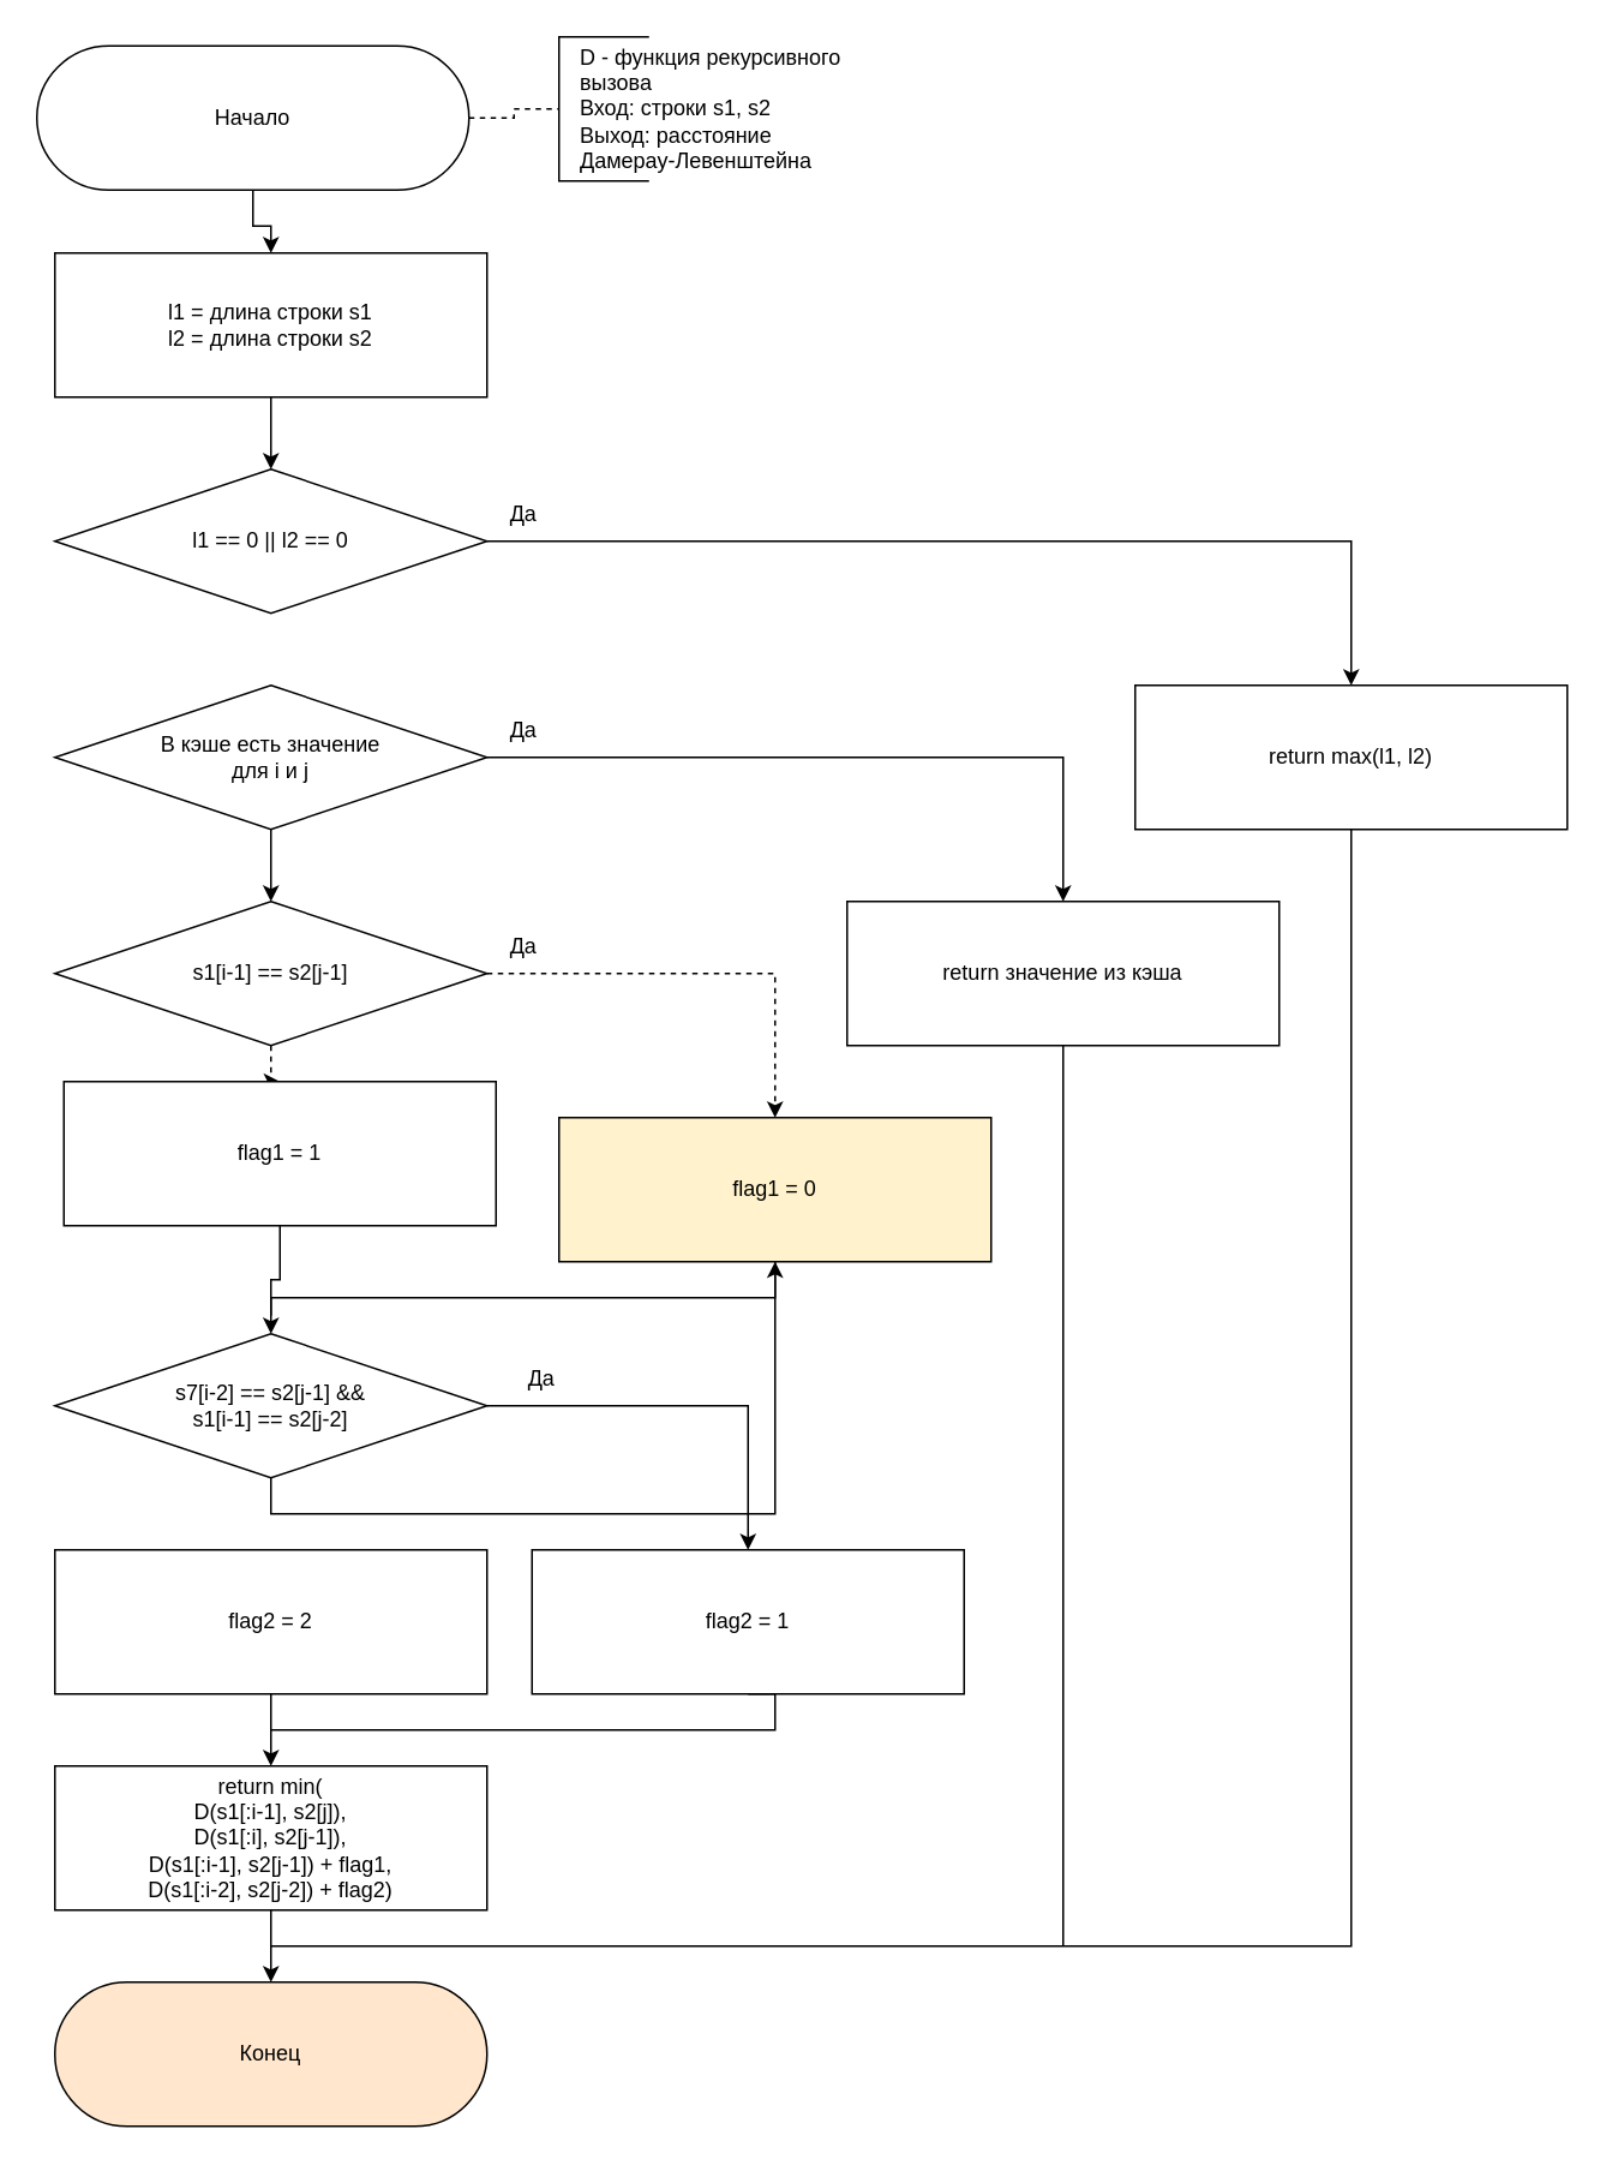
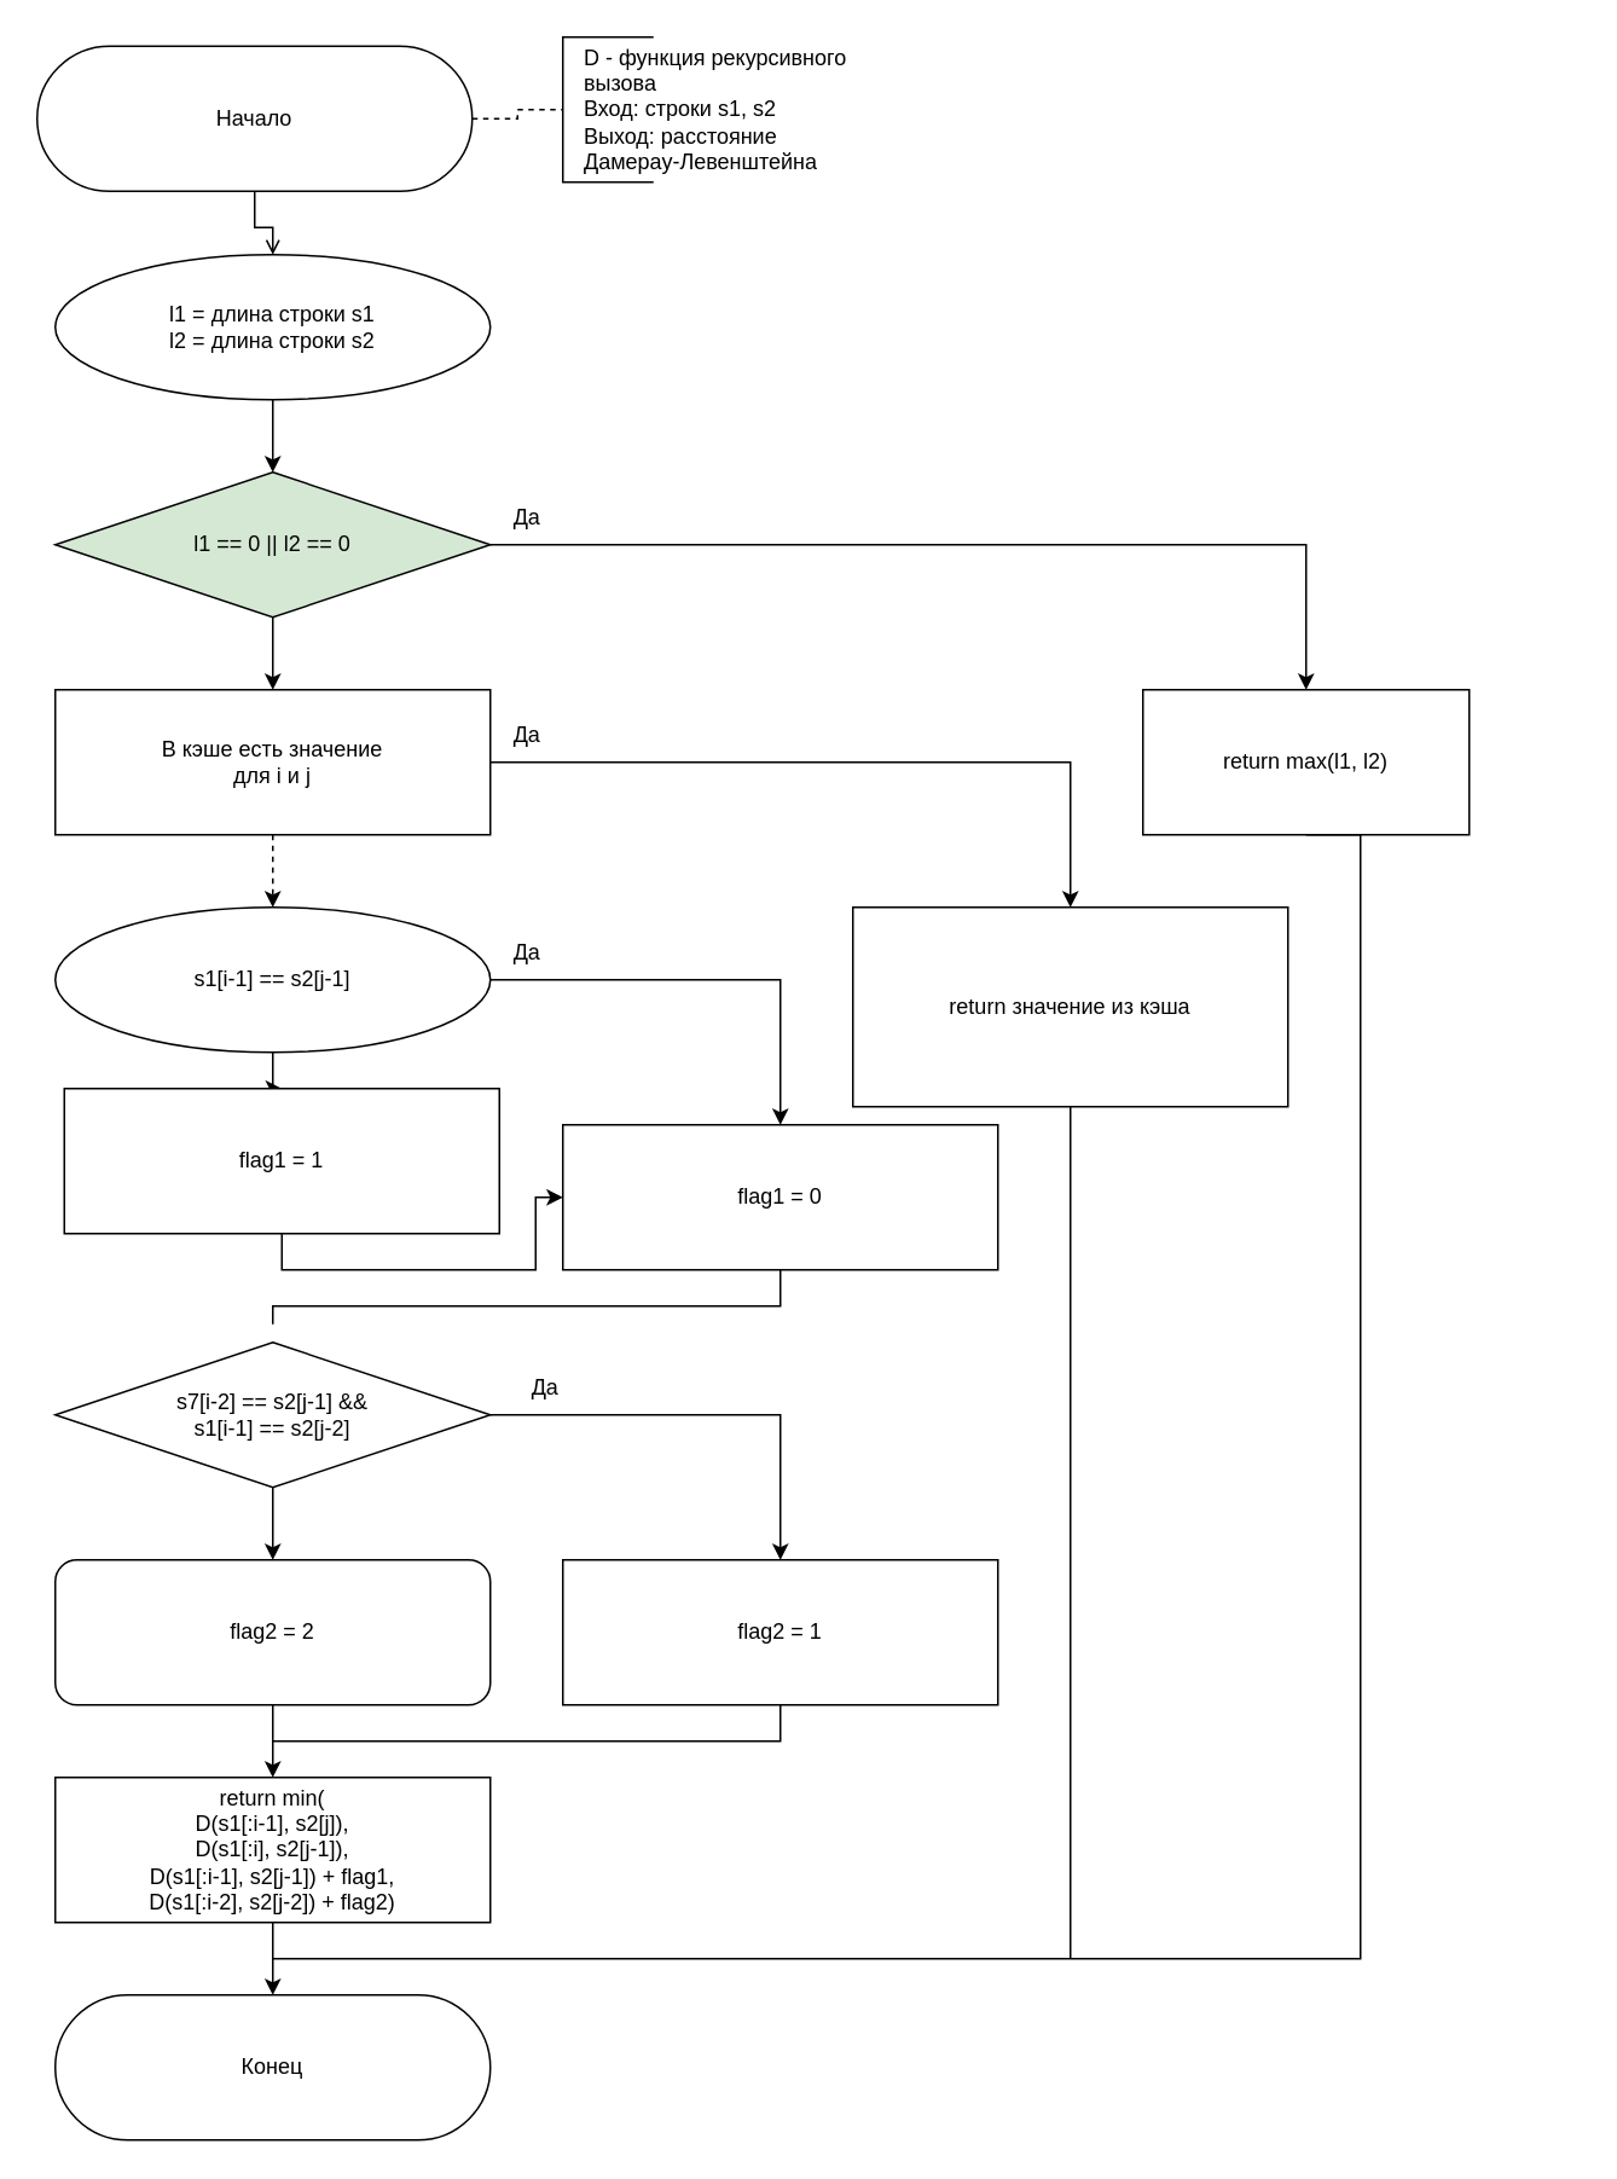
  <mxCell id="0" />
  <mxCell id="1" parent="0" />
- <mxCell id="2" style="edgeStyle=orthogonalEdgeStyle;rounded=0;orthogonalLoop=1;jettySize=auto;html=1;entryX=0.5;entryY=0;entryDx=0;entryDy=0;endArrow=classic;endFill=1;" edge="1" parent="1" source="4" target="6"><mxGeometry relative="1" as="geometry" /></mxCell>
+ <mxCell id="2" style="edgeStyle=orthogonalEdgeStyle;rounded=0;orthogonalLoop=1;jettySize=auto;html=1;entryX=0.5;entryY=0;entryDx=0;entryDy=0;endArrow=open;endFill=1;" edge="1" parent="1" source="4" target="6"><mxGeometry relative="1" as="geometry" /></mxCell>
  <mxCell id="3" style="edgeStyle=orthogonalEdgeStyle;rounded=0;orthogonalLoop=1;jettySize=auto;html=1;exitX=1;exitY=0.5;exitDx=0;exitDy=0;entryX=0;entryY=0.5;entryDx=0;entryDy=0;entryPerimeter=0;endArrow=none;endFill=0;dashed=1;" edge="1" parent="1" source="4" target="7"><mxGeometry relative="1" as="geometry" /></mxCell>
  <mxCell id="4" value="Начало" style="rounded=1;whiteSpace=wrap;html=1;shadow=0;arcSize=50;" vertex="1" parent="1"><mxGeometry x="20" y="25" width="240" height="80" as="geometry" /></mxCell>
  <mxCell id="5" style="edgeStyle=orthogonalEdgeStyle;rounded=0;orthogonalLoop=1;jettySize=auto;html=1;exitX=0.5;exitY=1;exitDx=0;exitDy=0;entryX=0.5;entryY=0;entryDx=0;entryDy=0;endArrow=classic;endFill=1;" edge="1" parent="1" source="6"><mxGeometry relative="1" as="geometry"><mxPoint x="150" y="260" as="targetPoint" /></mxGeometry></mxCell>
- <mxCell id="6" value="l1 = длина строки s1&lt;br&gt;l2 = длина строки s2" style="rounded=0;whiteSpace=wrap;html=1;shadow=0;" vertex="1" parent="1"><mxGeometry x="30" y="140" width="240" height="80" as="geometry" /></mxCell>
+ <mxCell id="6" value="l1 = длина строки s1&lt;br&gt;l2 = длина строки s2" style="ellipse;whiteSpace=wrap;html=1;shadow=0;" vertex="1" parent="1"><mxGeometry x="30" y="140" width="240" height="80" as="geometry" /></mxCell>
  <mxCell id="7" value="" style="strokeWidth=1;html=1;shape=mxgraph.flowchart.annotation_1;align=left;pointerEvents=1;rounded=0;shadow=0;" vertex="1" parent="1"><mxGeometry x="310" y="20" width="50" height="80" as="geometry" /></mxCell>
  <mxCell id="8" value="D - функция рекурсивного вызова&lt;br&gt;Вход: строки s1, s2&lt;br&gt;Выход: расстояние Дамерау-Левенштейна" style="text;html=1;strokeColor=none;fillColor=none;align=left;verticalAlign=middle;whiteSpace=wrap;rounded=0;" vertex="1" parent="1"><mxGeometry x="320" y="20" width="160" height="80" as="geometry" /></mxCell>
  <mxCell id="9" style="edgeStyle=orthogonalEdgeStyle;rounded=0;orthogonalLoop=1;jettySize=auto;html=1;exitX=1;exitY=0.5;exitDx=0;exitDy=0;entryX=0.5;entryY=0;entryDx=0;entryDy=0;startArrow=none;startFill=0;endArrow=classic;endFill=1;" edge="1" parent="1" source="11" target="16"><mxGeometry relative="1" as="geometry" /></mxCell>
- <mxCell id="11" value="l1 == 0 || l2 == 0" style="rhombus;whiteSpace=wrap;html=1;rounded=0;shadow=0;" vertex="1" parent="1"><mxGeometry x="30" y="260" width="240" height="80" as="geometry" /></mxCell>
- <mxCell id="12" style="edgeStyle=orthogonalEdgeStyle;rounded=0;orthogonalLoop=1;jettySize=auto;html=1;exitX=1;exitY=0.5;exitDx=0;exitDy=0;startArrow=none;startFill=0;endArrow=classic;endFill=1;dashed=1;" edge="1" parent="1" source="14" target="18"><mxGeometry relative="1" as="geometry" /></mxCell>
- <mxCell id="13" style="edgeStyle=orthogonalEdgeStyle;rounded=0;orthogonalLoop=1;jettySize=auto;html=1;entryX=0.5;entryY=0;entryDx=0;entryDy=0;startArrow=none;startFill=0;endArrow=classic;endFill=1;dashed=1;" edge="1" parent="1" source="14" target="20"><mxGeometry relative="1" as="geometry" /></mxCell>
- <mxCell id="14" value="s1[i-1] == s2[j-1]" style="rhombus;whiteSpace=wrap;html=1;rounded=0;shadow=0;" vertex="1" parent="1"><mxGeometry x="30" y="500" width="240" height="80" as="geometry" /></mxCell>
+ <mxCell id="10" style="edgeStyle=orthogonalEdgeStyle;rounded=0;orthogonalLoop=1;jettySize=auto;html=1;startArrow=none;startFill=0;endArrow=classic;endFill=1;" edge="1" parent="1" source="11" target="36"><mxGeometry relative="1" as="geometry" /></mxCell>
+ <mxCell id="11" value="l1 == 0 || l2 == 0" style="rhombus;whiteSpace=wrap;html=1;rounded=0;shadow=0;fillColor=#d5e8d4;" vertex="1" parent="1"><mxGeometry x="30" y="260" width="240" height="80" as="geometry" /></mxCell>
+ <mxCell id="12" style="edgeStyle=orthogonalEdgeStyle;rounded=0;orthogonalLoop=1;jettySize=auto;html=1;exitX=1;exitY=0.5;exitDx=0;exitDy=0;startArrow=none;startFill=0;endArrow=classic;endFill=1;" edge="1" parent="1" source="14" target="18"><mxGeometry relative="1" as="geometry" /></mxCell>
+ <mxCell id="13" style="edgeStyle=orthogonalEdgeStyle;rounded=0;orthogonalLoop=1;jettySize=auto;html=1;entryX=0.5;entryY=0;entryDx=0;entryDy=0;startArrow=none;startFill=0;endArrow=classic;endFill=1;" edge="1" parent="1" source="14" target="20"><mxGeometry relative="1" as="geometry" /></mxCell>
+ <mxCell id="14" value="s1[i-1] == s2[j-1]" style="ellipse;whiteSpace=wrap;html=1;shadow=0;" vertex="1" parent="1"><mxGeometry x="30" y="500" width="240" height="80" as="geometry" /></mxCell>
  <mxCell id="15" style="edgeStyle=orthogonalEdgeStyle;rounded=0;orthogonalLoop=1;jettySize=auto;html=1;startArrow=none;startFill=0;endArrow=none;endFill=0;exitX=0.5;exitY=1;exitDx=0;exitDy=0;" edge="1" parent="1" source="16"><mxGeometry relative="1" as="geometry"><mxPoint x="150" y="1080" as="targetPoint" /><mxPoint x="590" y="580" as="sourcePoint" /><Array as="points"><mxPoint x="750" y="1080" /></Array></mxGeometry></mxCell>
- <mxCell id="16" value="return max(l1, l2)" style="rounded=0;whiteSpace=wrap;html=1;shadow=0;" vertex="1" parent="1"><mxGeometry x="630" y="380" width="240" height="80" as="geometry" /></mxCell>
+ <mxCell id="16" value="return max(l1, l2)" style="rounded=0;whiteSpace=wrap;html=1;shadow=0;" vertex="1" parent="1"><mxGeometry x="630" y="380" width="180" height="80" as="geometry" /></mxCell>
  <mxCell id="17" style="edgeStyle=orthogonalEdgeStyle;rounded=0;orthogonalLoop=1;jettySize=auto;html=1;exitX=0.5;exitY=1;exitDx=0;exitDy=0;startArrow=none;startFill=0;endArrow=none;endFill=0;" edge="1" parent="1" source="18"><mxGeometry relative="1" as="geometry"><mxPoint x="150" y="730" as="targetPoint" /><Array as="points"><mxPoint x="430" y="720" /><mxPoint x="150" y="720" /></Array></mxGeometry></mxCell>
- <mxCell id="18" value="flag1 = 0" style="rounded=0;whiteSpace=wrap;html=1;shadow=0;fillColor=#fff2cc;" vertex="1" parent="1"><mxGeometry x="310" y="620" width="240" height="80" as="geometry" /></mxCell>
- <mxCell id="19" style="edgeStyle=orthogonalEdgeStyle;rounded=0;orthogonalLoop=1;jettySize=auto;html=1;exitX=0.5;exitY=1;exitDx=0;exitDy=0;entryX=0.5;entryY=0;entryDx=0;entryDy=0;startArrow=none;startFill=0;endArrow=classic;endFill=1;" edge="1" parent="1" source="20" target="23"><mxGeometry relative="1" as="geometry" /></mxCell>
+ <mxCell id="18" value="flag1 = 0" style="rounded=0;whiteSpace=wrap;html=1;shadow=0;" vertex="1" parent="1"><mxGeometry x="310" y="620" width="240" height="80" as="geometry" /></mxCell>
+ <mxCell id="19" style="edgeStyle=orthogonalEdgeStyle;rounded=0;orthogonalLoop=1;jettySize=auto;html=1;exitX=0.5;exitY=1;exitDx=0;exitDy=0;startArrow=none;startFill=0;endArrow=classic;endFill=1;" edge="1" parent="1" source="20" target="18"><mxGeometry relative="1" as="geometry" /></mxCell>
  <mxCell id="20" value="flag1 = 1" style="rounded=0;whiteSpace=wrap;html=1;shadow=0;" vertex="1" parent="1"><mxGeometry x="35" y="600" width="240" height="80" as="geometry" /></mxCell>
  <mxCell id="21" style="edgeStyle=orthogonalEdgeStyle;rounded=0;orthogonalLoop=1;jettySize=auto;html=1;startArrow=none;startFill=0;endArrow=classic;endFill=1;" edge="1" parent="1" source="23" target="27"><mxGeometry relative="1" as="geometry" /></mxCell>
- <mxCell id="22" style="edgeStyle=orthogonalEdgeStyle;rounded=0;orthogonalLoop=1;jettySize=auto;html=1;exitX=0.5;exitY=1;exitDx=0;exitDy=0;startArrow=none;startFill=0;endArrow=classic;endFill=1;" edge="1" parent="1" source="23" target="18"><mxGeometry relative="1" as="geometry" /></mxCell>
+ <mxCell id="22" style="edgeStyle=orthogonalEdgeStyle;rounded=0;orthogonalLoop=1;jettySize=auto;html=1;exitX=0.5;exitY=1;exitDx=0;exitDy=0;entryX=0.5;entryY=0;entryDx=0;entryDy=0;startArrow=none;startFill=0;endArrow=classic;endFill=1;" edge="1" parent="1" source="23" target="25"><mxGeometry relative="1" as="geometry" /></mxCell>
  <mxCell id="23" value="s7[i-2] == s2[j-1] &amp;amp;&amp;amp;&lt;br&gt;s1[i-1] == s2[j-2]" style="rhombus;whiteSpace=wrap;html=1;rounded=0;shadow=0;" vertex="1" parent="1"><mxGeometry x="30" y="740" width="240" height="80" as="geometry" /></mxCell>
  <mxCell id="24" style="edgeStyle=orthogonalEdgeStyle;rounded=0;orthogonalLoop=1;jettySize=auto;html=1;exitX=0.5;exitY=1;exitDx=0;exitDy=0;entryX=0.5;entryY=0;entryDx=0;entryDy=0;startArrow=none;startFill=0;endArrow=classic;endFill=1;" edge="1" parent="1" source="25" target="29"><mxGeometry relative="1" as="geometry" /></mxCell>
- <mxCell id="25" value="flag2 = 2" style="rounded=0;whiteSpace=wrap;html=1;shadow=0;" vertex="1" parent="1"><mxGeometry x="30" y="860" width="240" height="80" as="geometry" /></mxCell>
+ <mxCell id="25" value="flag2 = 2" style="whiteSpace=wrap;html=1;shadow=0;rounded=1;" vertex="1" parent="1"><mxGeometry x="30" y="860" width="240" height="80" as="geometry" /></mxCell>
  <mxCell id="26" style="edgeStyle=orthogonalEdgeStyle;rounded=0;orthogonalLoop=1;jettySize=auto;html=1;exitX=0.5;exitY=1;exitDx=0;exitDy=0;startArrow=none;startFill=0;endArrow=none;endFill=0;" edge="1" parent="1" source="27"><mxGeometry relative="1" as="geometry"><mxPoint x="150" y="960" as="targetPoint" /><Array as="points"><mxPoint x="430" y="960" /></Array></mxGeometry></mxCell>
- <mxCell id="27" value="flag2 = 1" style="rounded=0;whiteSpace=wrap;html=1;shadow=0;" vertex="1" parent="1"><mxGeometry x="295" y="860" width="240" height="80" as="geometry" /></mxCell>
+ <mxCell id="27" value="flag2 = 1" style="rounded=0;whiteSpace=wrap;html=1;shadow=0;" vertex="1" parent="1"><mxGeometry x="310" y="860" width="240" height="80" as="geometry" /></mxCell>
  <mxCell id="28" style="edgeStyle=orthogonalEdgeStyle;rounded=0;orthogonalLoop=1;jettySize=auto;html=1;startArrow=none;startFill=0;endArrow=classic;endFill=1;" edge="1" parent="1" source="29" target="30"><mxGeometry relative="1" as="geometry" /></mxCell>
  <mxCell id="29" value="return min(&lt;br&gt;D(s1[:i-1], s2[j]),&lt;br&gt;D(s1[:i], s2[j-1]),&lt;br&gt;D(s1[:i-1], s2[j-1]) + flag1,&lt;br&gt;D(s1[:i-2], s2[j-2]) + flag2)" style="rounded=0;whiteSpace=wrap;html=1;shadow=0;" vertex="1" parent="1"><mxGeometry x="30" y="980" width="240" height="80" as="geometry" /></mxCell>
- <mxCell id="30" value="Конец" style="rounded=1;whiteSpace=wrap;html=1;shadow=0;arcSize=50;fillColor=#ffe6cc;" vertex="1" parent="1"><mxGeometry x="30" y="1100" width="240" height="80" as="geometry" /></mxCell>
+ <mxCell id="30" value="Конец" style="rounded=1;whiteSpace=wrap;html=1;shadow=0;arcSize=50;" vertex="1" parent="1"><mxGeometry x="30" y="1100" width="240" height="80" as="geometry" /></mxCell>
  <mxCell id="31" value="Да" style="text;html=1;align=center;verticalAlign=middle;resizable=0;points=[];autosize=1;strokeColor=none;fillColor=none;" vertex="1" parent="1"><mxGeometry x="270" y="270" width="40" height="30" as="geometry" /></mxCell>
  <mxCell id="32" value="Да" style="text;html=1;align=center;verticalAlign=middle;resizable=0;points=[];autosize=1;strokeColor=none;fillColor=none;" vertex="1" parent="1"><mxGeometry x="270" y="510" width="40" height="30" as="geometry" /></mxCell>
  <mxCell id="33" value="Да" style="text;html=1;align=center;verticalAlign=middle;resizable=0;points=[];autosize=1;strokeColor=none;fillColor=none;" vertex="1" parent="1"><mxGeometry x="280" y="750" width="40" height="30" as="geometry" /></mxCell>
- <mxCell id="34" style="edgeStyle=orthogonalEdgeStyle;rounded=0;orthogonalLoop=1;jettySize=auto;html=1;startArrow=none;startFill=0;endArrow=classic;endFill=1;" edge="1" parent="1" source="36" target="14"><mxGeometry relative="1" as="geometry" /></mxCell>
+ <mxCell id="34" style="edgeStyle=orthogonalEdgeStyle;rounded=0;orthogonalLoop=1;jettySize=auto;html=1;startArrow=none;startFill=0;endArrow=classic;endFill=1;dashed=1;" edge="1" parent="1" source="36" target="14"><mxGeometry relative="1" as="geometry" /></mxCell>
  <mxCell id="35" style="edgeStyle=orthogonalEdgeStyle;rounded=0;orthogonalLoop=1;jettySize=auto;html=1;exitX=1;exitY=0.5;exitDx=0;exitDy=0;startArrow=none;startFill=0;endArrow=classic;endFill=1;" edge="1" parent="1" source="36" target="38"><mxGeometry relative="1" as="geometry" /></mxCell>
- <mxCell id="36" value="В кэше есть значение&lt;br&gt;для i и j" style="rhombus;whiteSpace=wrap;html=1;rounded=0;shadow=0;" vertex="1" parent="1"><mxGeometry x="30" y="380" width="240" height="80" as="geometry" /></mxCell>
+ <mxCell id="36" value="В кэше есть значение&lt;br&gt;для i и j" style="whiteSpace=wrap;html=1;shadow=0;rounded=0;" vertex="1" parent="1"><mxGeometry x="30" y="380" width="240" height="80" as="geometry" /></mxCell>
  <mxCell id="37" style="edgeStyle=orthogonalEdgeStyle;rounded=0;orthogonalLoop=1;jettySize=auto;html=1;startArrow=none;startFill=0;endArrow=none;endFill=0;" edge="1" parent="1" source="38"><mxGeometry relative="1" as="geometry"><mxPoint x="590" y="1080" as="targetPoint" /></mxGeometry></mxCell>
- <mxCell id="38" value="return значение из кэша" style="rounded=0;whiteSpace=wrap;html=1;shadow=0;" vertex="1" parent="1"><mxGeometry x="470" y="500" width="240" height="80" as="geometry" /></mxCell>
+ <mxCell id="38" value="return значение из кэша" style="rounded=0;whiteSpace=wrap;html=1;shadow=0;" vertex="1" parent="1"><mxGeometry x="470" y="500" width="240" height="110" as="geometry" /></mxCell>
  <mxCell id="39" value="Да" style="text;html=1;align=center;verticalAlign=middle;resizable=0;points=[];autosize=1;strokeColor=none;fillColor=none;" vertex="1" parent="1"><mxGeometry x="270" y="390" width="40" height="30" as="geometry" /></mxCell>
